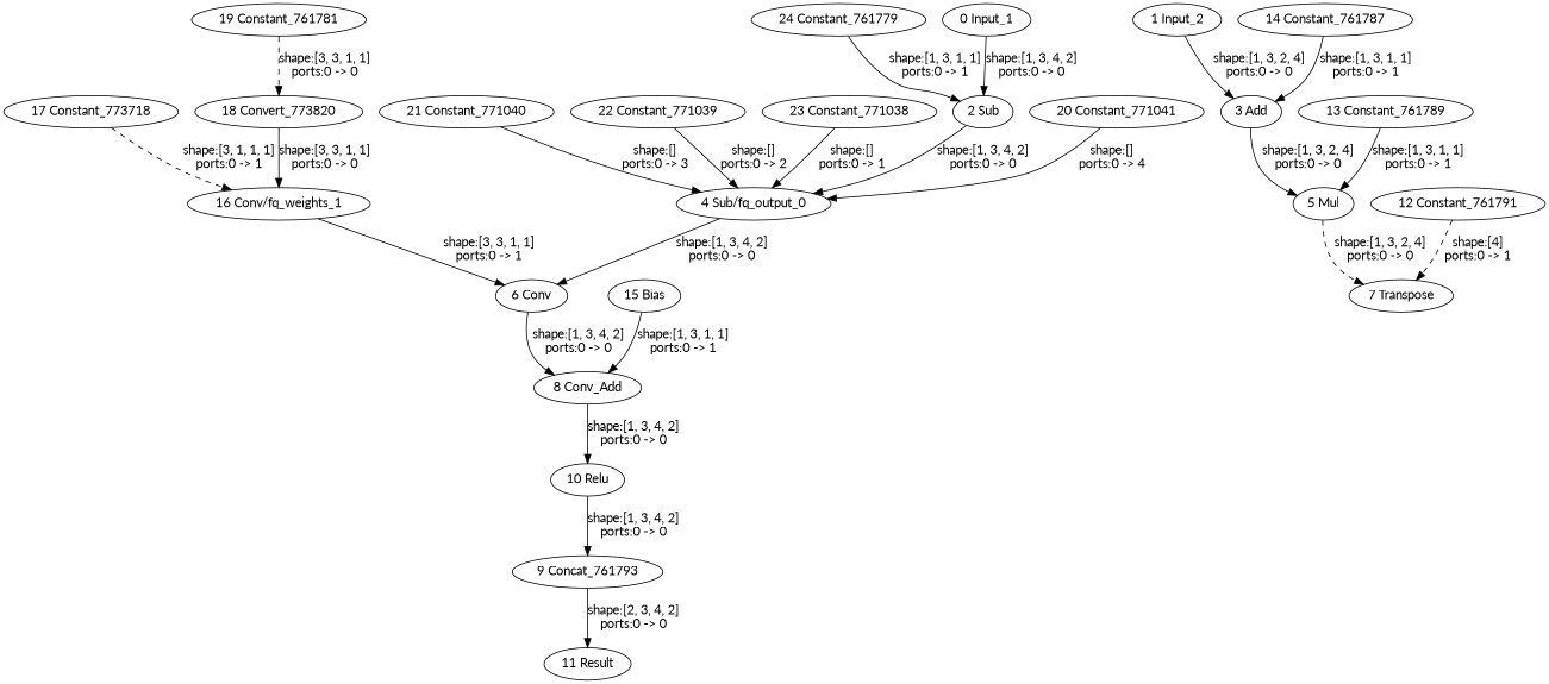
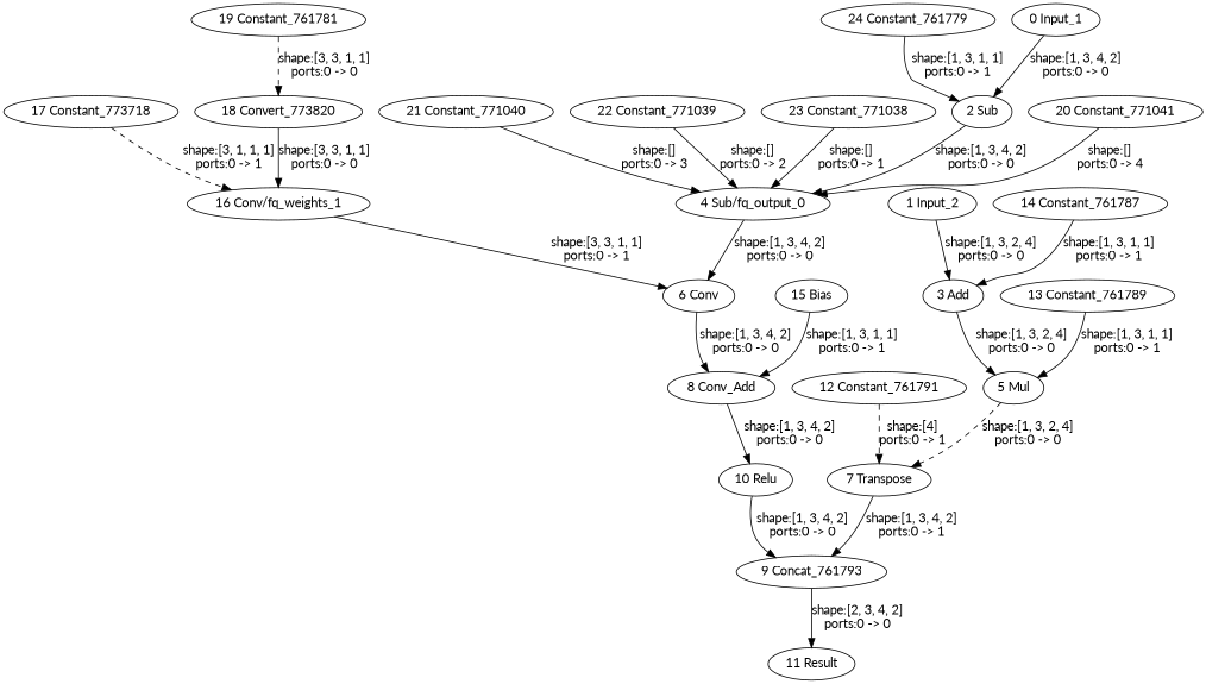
  strict digraph {
    fontname=Lato
    node [fontname=Lato type=Constant]
    edge [fontname=Lato style=solid]
    "0 Input_1" [type=Parameter]
    "2 Sub" [type=Subtract]
    "4 Sub/fq_output_0" [type=FakeQuantize]
    "1 Input_2" [type=Parameter]
    "3 Add" [type=Add]
    "5 Mul" [type=Multiply]
    "6 Conv" [type=Convolution]
    "7 Transpose" [type=Transpose]
    "8 Conv_Add" [type=Add]
    "9 Concat_761793" [type=Concat]
    "10 Relu" [type=Relu]
    "11 Result" [type=Result]
    "12 Constant_761791"
    "13 Constant_761789"
    "14 Constant_761787"
    "15 Bias"
    "16 Conv/fq_weights_1" [type=Multiply]
    "17 Constant_773718"
    "18 Convert_773820" [type=Convert]
    "19 Constant_761781"
    "20 Constant_771041"
    "21 Constant_771040"
    "22 Constant_771039"
    "23 Constant_771038"
    "24 Constant_761779"
    "0 Input_1" -> "2 Sub" [label="shape:[1, 3, 4, 2]\nports:0 -> 0"]
    "2 Sub" -> "4 Sub/fq_output_0" [label="shape:[1, 3, 4, 2]\nports:0 -> 0"]
    "4 Sub/fq_output_0" -> "6 Conv" [label="shape:[1, 3, 4, 2]\nports:0 -> 0"]
    "1 Input_2" -> "3 Add" [label="shape:[1, 3, 2, 4]\nports:0 -> 0"]
    "3 Add" -> "5 Mul" [label="shape:[1, 3, 2, 4]\nports:0 -> 0"]
    "5 Mul" -> "7 Transpose" [label="shape:[1, 3, 2, 4]\nports:0 -> 0" style=dashed]
    "6 Conv" -> "8 Conv_Add" [label="shape:[1, 3, 4, 2]\nports:0 -> 0"]
+   "7 Transpose" -> "9 Concat_761793" [label="shape:[1, 3, 4, 2]\nports:0 -> 1"]
    "8 Conv_Add" -> "10 Relu" [label="shape:[1, 3, 4, 2]\nports:0 -> 0"]
    "9 Concat_761793" -> "11 Result" [label="shape:[2, 3, 4, 2]\nports:0 -> 0"]
    "10 Relu" -> "9 Concat_761793" [label="shape:[1, 3, 4, 2]\nports:0 -> 0"]
    "12 Constant_761791" -> "7 Transpose" [label="shape:[4]\nports:0 -> 1" style=dashed]
    "13 Constant_761789" -> "5 Mul" [label="shape:[1, 3, 1, 1]\nports:0 -> 1"]
    "14 Constant_761787" -> "3 Add" [label="shape:[1, 3, 1, 1]\nports:0 -> 1"]
    "15 Bias" -> "8 Conv_Add" [label="shape:[1, 3, 1, 1]\nports:0 -> 1"]
    "16 Conv/fq_weights_1" -> "6 Conv" [label="shape:[3, 3, 1, 1]\nports:0 -> 1"]
    "17 Constant_773718" -> "16 Conv/fq_weights_1" [label="shape:[3, 1, 1, 1]\nports:0 -> 1" style=dashed]
    "18 Convert_773820" -> "16 Conv/fq_weights_1" [label="shape:[3, 3, 1, 1]\nports:0 -> 0"]
    "19 Constant_761781" -> "18 Convert_773820" [label="shape:[3, 3, 1, 1]\nports:0 -> 0" style=dashed]
    "20 Constant_771041" -> "4 Sub/fq_output_0" [label="shape:[]\nports:0 -> 4"]
    "21 Constant_771040" -> "4 Sub/fq_output_0" [label="shape:[]\nports:0 -> 3"]
    "22 Constant_771039" -> "4 Sub/fq_output_0" [label="shape:[]\nports:0 -> 2"]
    "23 Constant_771038" -> "4 Sub/fq_output_0" [label="shape:[]\nports:0 -> 1"]
    "24 Constant_761779" -> "2 Sub" [label="shape:[1, 3, 1, 1]\nports:0 -> 1"]
  }
